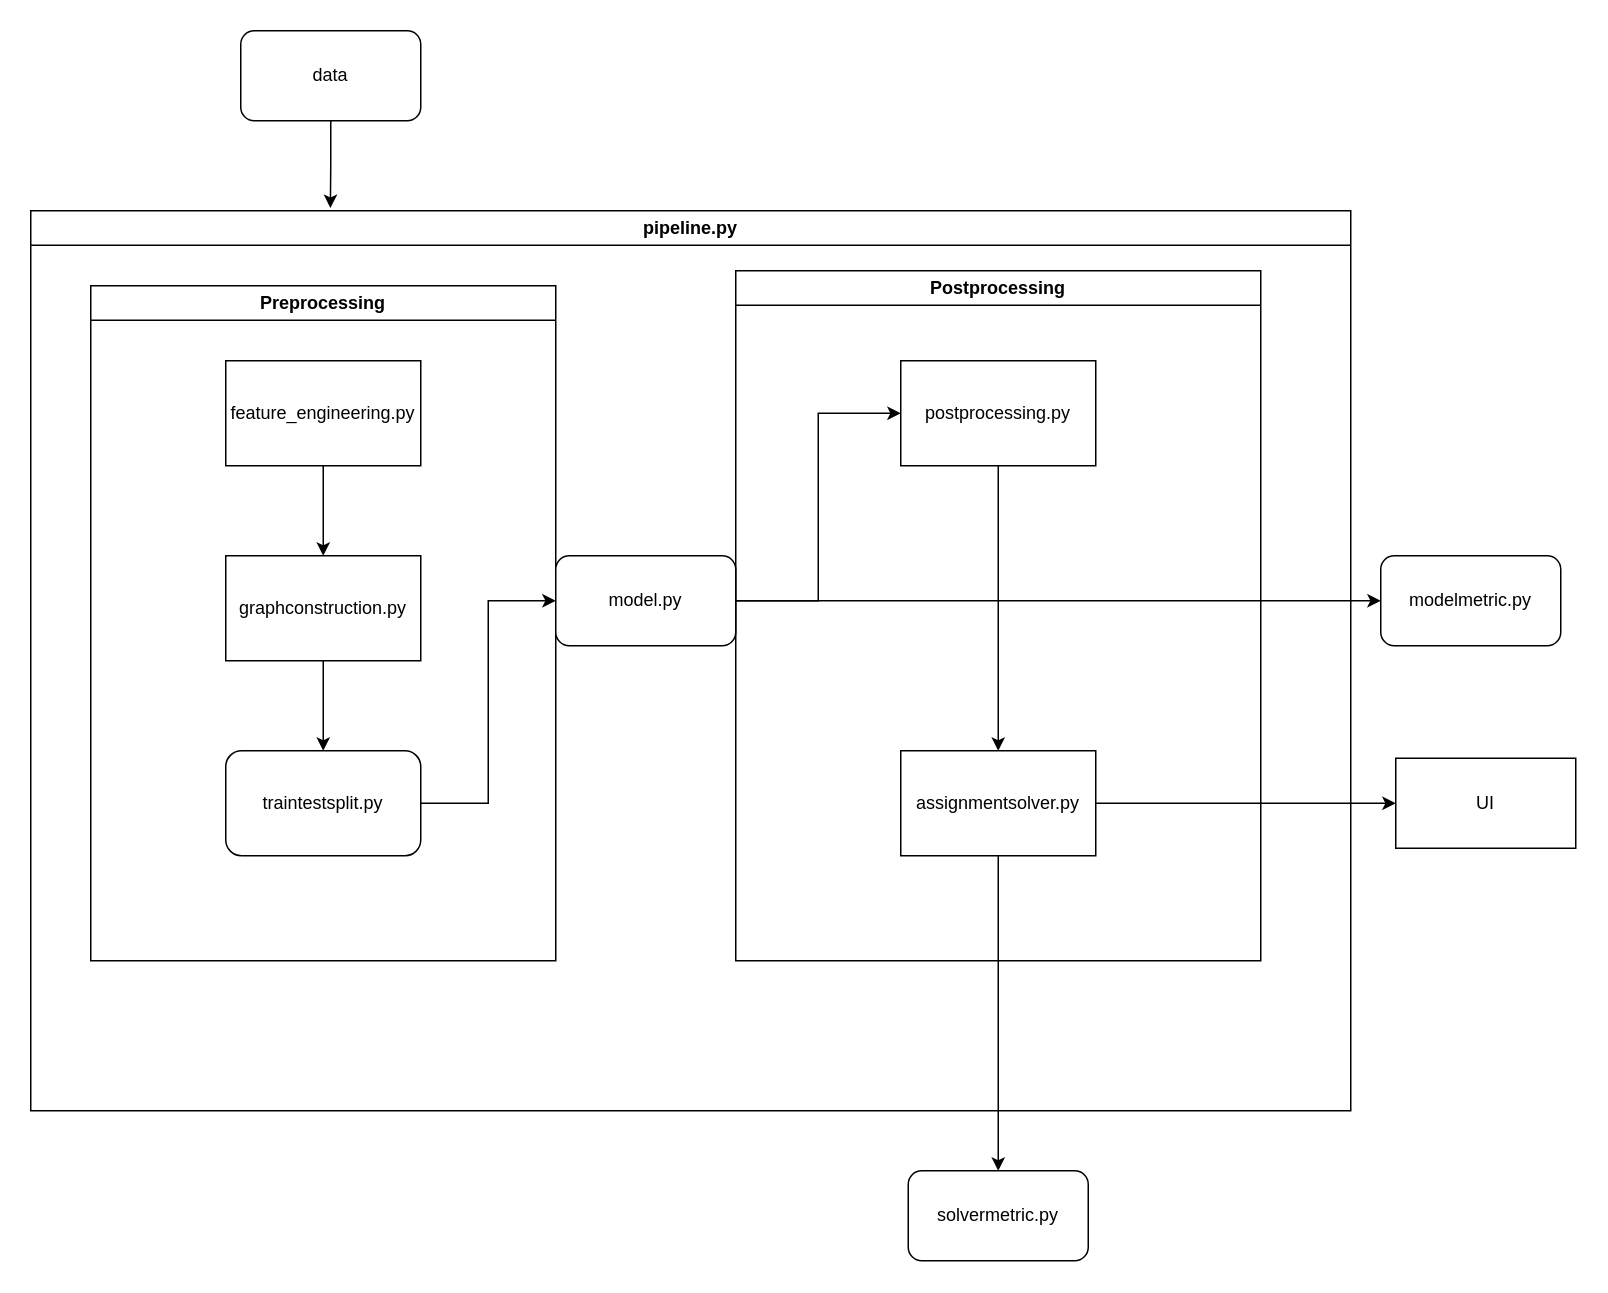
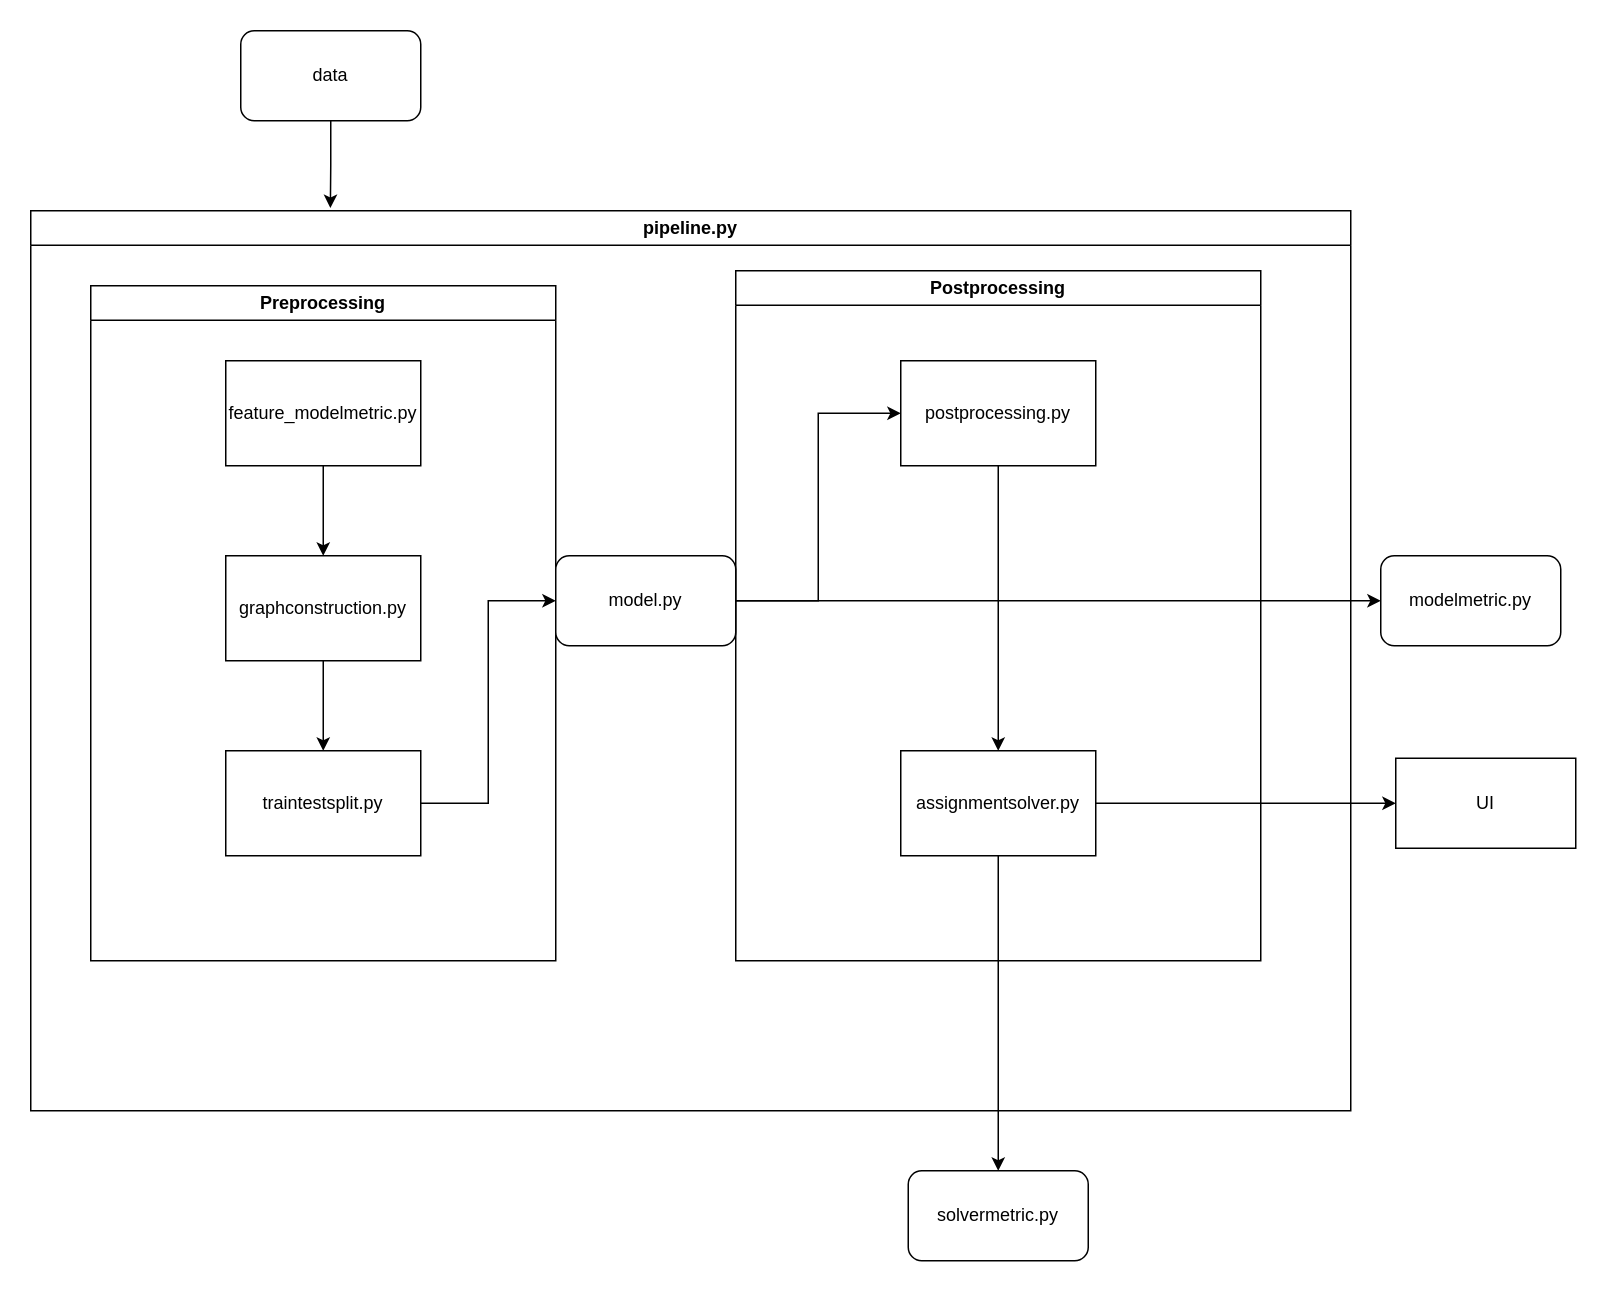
  <mxCell id="0" />
  <mxCell id="1" parent="0" />
  <mxCell id="2" value="Preprocessing" style="swimlane;whiteSpace=wrap;html=1;" vertex="1" parent="1"><mxGeometry x="60" y="190" width="310" height="450" as="geometry" /></mxCell>
  <mxCell id="3" style="edgeStyle=orthogonalEdgeStyle;rounded=0;orthogonalLoop=1;jettySize=auto;html=1;entryX=0.5;entryY=0;entryDx=0;entryDy=0;" edge="1" parent="2" source="4" target="6"><mxGeometry relative="1" as="geometry" /></mxCell>
- <mxCell id="4" value="feature_engineering.py" style="rounded=0;whiteSpace=wrap;html=1;" vertex="1" parent="2"><mxGeometry x="90" y="50" width="130" height="70" as="geometry" /></mxCell>
+ <mxCell id="4" value="feature_modelmetric.py" style="rounded=0;whiteSpace=wrap;html=1;" vertex="1" parent="2"><mxGeometry x="90" y="50" width="130" height="70" as="geometry" /></mxCell>
  <mxCell id="5" style="edgeStyle=orthogonalEdgeStyle;rounded=0;orthogonalLoop=1;jettySize=auto;html=1;entryX=0.5;entryY=0;entryDx=0;entryDy=0;" edge="1" parent="2" source="6" target="7"><mxGeometry relative="1" as="geometry" /></mxCell>
  <mxCell id="6" value="graphconstruction.py" style="rounded=0;whiteSpace=wrap;html=1;" vertex="1" parent="2"><mxGeometry x="90" y="180" width="130" height="70" as="geometry" /></mxCell>
- <mxCell id="7" value="traintestsplit.py" style="whiteSpace=wrap;html=1;rounded=1;" vertex="1" parent="2"><mxGeometry x="90" y="310" width="130" height="70" as="geometry" /></mxCell>
+ <mxCell id="7" value="traintestsplit.py" style="rounded=0;whiteSpace=wrap;html=1;" vertex="1" parent="2"><mxGeometry x="90" y="310" width="130" height="70" as="geometry" /></mxCell>
  <mxCell id="8" value="Postprocessing" style="swimlane;whiteSpace=wrap;html=1;" vertex="1" parent="1"><mxGeometry x="490" y="180" width="350" height="460" as="geometry" /></mxCell>
  <mxCell id="9" style="edgeStyle=orthogonalEdgeStyle;rounded=0;orthogonalLoop=1;jettySize=auto;html=1;entryX=0.5;entryY=0;entryDx=0;entryDy=0;" edge="1" parent="8" source="10" target="12"><mxGeometry relative="1" as="geometry" /></mxCell>
  <mxCell id="10" value="postprocessing.py" style="rounded=0;whiteSpace=wrap;html=1;" vertex="1" parent="8"><mxGeometry x="110" y="60" width="130" height="70" as="geometry" /></mxCell>
  <mxCell id="11" style="edgeStyle=orthogonalEdgeStyle;rounded=0;orthogonalLoop=1;jettySize=auto;html=1;" edge="1" parent="8" source="12"><mxGeometry relative="1" as="geometry"><mxPoint x="175" y="600" as="targetPoint" /></mxGeometry></mxCell>
  <mxCell id="12" value="assignmentsolver.py" style="rounded=0;whiteSpace=wrap;html=1;" vertex="1" parent="8"><mxGeometry x="110" y="320" width="130" height="70" as="geometry" /></mxCell>
  <mxCell id="13" style="edgeStyle=orthogonalEdgeStyle;rounded=0;orthogonalLoop=1;jettySize=auto;html=1;entryX=0;entryY=0.5;entryDx=0;entryDy=0;" edge="1" parent="1" source="15" target="10"><mxGeometry relative="1" as="geometry" /></mxCell>
  <mxCell id="14" style="edgeStyle=orthogonalEdgeStyle;rounded=0;orthogonalLoop=1;jettySize=auto;html=1;entryX=0;entryY=0.5;entryDx=0;entryDy=0;" edge="1" parent="1" source="15" target="22"><mxGeometry relative="1" as="geometry"><mxPoint x="950" y="400" as="targetPoint" /></mxGeometry></mxCell>
  <mxCell id="15" value="model.py" style="rounded=1;whiteSpace=wrap;html=1;" vertex="1" parent="1"><mxGeometry x="370" y="370" width="120" height="60" as="geometry" /></mxCell>
  <mxCell id="16" style="edgeStyle=orthogonalEdgeStyle;rounded=0;orthogonalLoop=1;jettySize=auto;html=1;entryX=0;entryY=0.5;entryDx=0;entryDy=0;" edge="1" parent="1" source="7" target="15"><mxGeometry relative="1" as="geometry" /></mxCell>
  <mxCell id="17" value="UI" style="whiteSpace=wrap;html=1;rounded=0;" vertex="1" parent="1"><mxGeometry x="930" y="505" width="120" height="60" as="geometry" /></mxCell>
  <mxCell id="18" style="edgeStyle=orthogonalEdgeStyle;rounded=0;orthogonalLoop=1;jettySize=auto;html=1;" edge="1" parent="1" source="12" target="17"><mxGeometry relative="1" as="geometry"><mxPoint x="910" y="535" as="targetPoint" /></mxGeometry></mxCell>
  <mxCell id="19" value="pipeline.py" style="swimlane;whiteSpace=wrap;html=1;" vertex="1" parent="1"><mxGeometry x="20" y="140" width="880" height="600" as="geometry" /></mxCell>
  <mxCell id="20" value="data" style="rounded=1;whiteSpace=wrap;html=1;" vertex="1" parent="1"><mxGeometry x="160" y="20" width="120" height="60" as="geometry" /></mxCell>
  <mxCell id="21" style="edgeStyle=orthogonalEdgeStyle;rounded=0;orthogonalLoop=1;jettySize=auto;html=1;entryX=0.227;entryY=-0.003;entryDx=0;entryDy=0;entryPerimeter=0;" edge="1" parent="1" source="20" target="19"><mxGeometry relative="1" as="geometry" /></mxCell>
  <mxCell id="22" value="modelmetric.py" style="rounded=1;whiteSpace=wrap;html=1;" vertex="1" parent="1"><mxGeometry x="920" y="370" width="120" height="60" as="geometry" /></mxCell>
  <mxCell id="23" value="solvermetric.py" style="rounded=1;whiteSpace=wrap;html=1;" vertex="1" parent="1"><mxGeometry x="605" y="780" width="120" height="60" as="geometry" /></mxCell>
